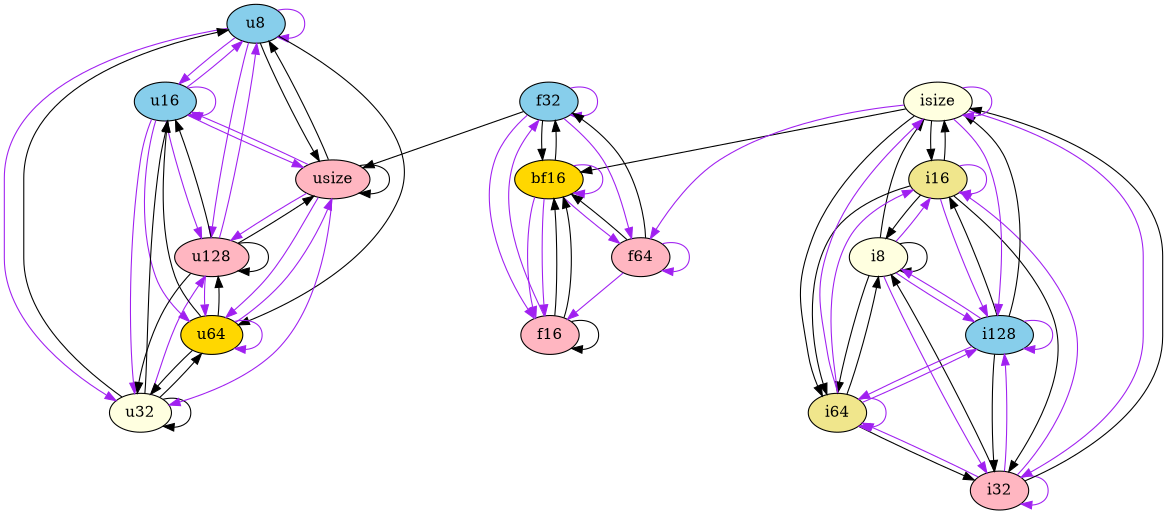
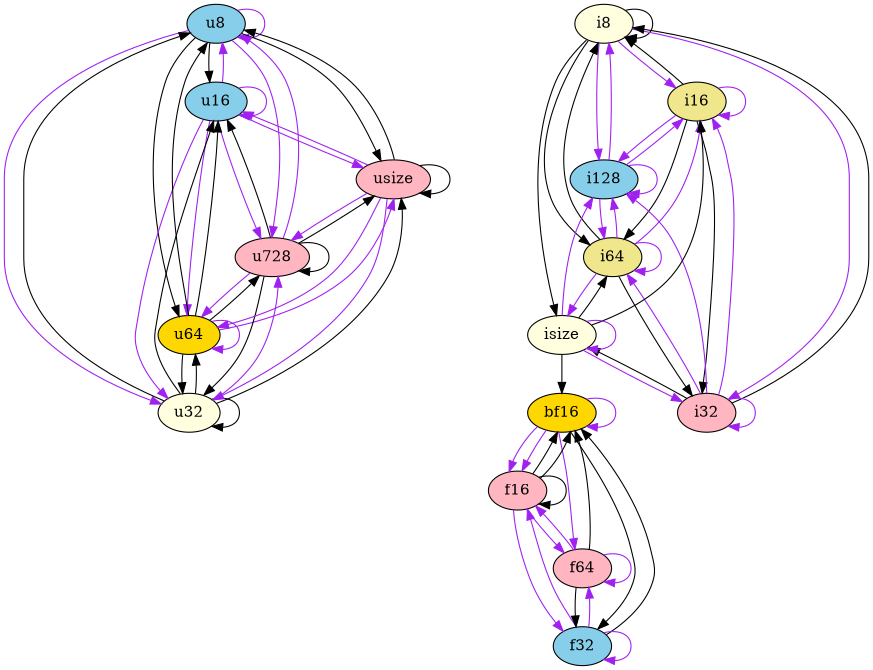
  digraph {
    node [fillcolor=lightpink style=filled]
    edge [color=purple]
    u8 [fillcolor=skyblue]
    u16 [fillcolor=skyblue]
    u32 [fillcolor=lightyellow]
    u64 [fillcolor=gold]
-   u128
+   u128 [label=u728]
    usize
    i8 [fillcolor=lightyellow]
    i16 [fillcolor=khaki]
    i32
    i64 [fillcolor=khaki]
    i128 [fillcolor=skyblue]
    isize [fillcolor=lightyellow]
    bf16 [fillcolor=gold]
    f16
    f32 [fillcolor=skyblue]
    f64
    u8 -> u8
-   u8 -> u16
+   u8 -> u16 [color=black]
    u8 -> u32
    u8 -> u64 [color=black]
    u8 -> u128
    u8 -> usize [color=black]
    u16 -> u8
    u16 -> u16
    u16 -> u32
    u16 -> u64
    u16 -> u128
    u16 -> usize
    u32 -> u8 [color=black]
    u32 -> u16 [color=black]
    u32 -> u32 [color=black]
    u32 -> u64 [color=black]
    u32 -> u128
-   f32 -> usize [color=black]
+   u32 -> usize [color=black]
+   u64 -> u8 [color=black]
    u64 -> u16 [color=black]
    u64 -> u32 [color=black]
    u64 -> u64
    u64 -> u128 [color=black]
    u64 -> usize
    u128 -> u8
    u128 -> u16 [color=black]
    u128 -> u32 [color=black]
    u128 -> u64
    u128 -> u128 [color=black]
    u128 -> usize [color=black]
    usize -> u8 [color=black]
    usize -> u16
    usize -> u32
    usize -> u64
    usize -> u128
    usize -> usize [color=black]
    i8 -> i8 [color=black]
    i8 -> i16
    i8 -> i32
    i8 -> i64 [color=black]
    i8 -> i128
    i8 -> isize [color=black]
    i16 -> i8 [color=black]
    i16 -> i16
    i16 -> i32 [color=black]
    i16 -> i64 [color=black]
    i16 -> i128
-   i16 -> isize [color=black]
    i32 -> i8 [color=black]
    i32 -> i16
    i32 -> i32
    i32 -> i64
    i32 -> i128
    i32 -> isize [color=black]
    i64 -> i8 [color=black]
    i64 -> i16
    i64 -> i32 [color=black]
    i64 -> i64
    i64 -> i128
    i64 -> isize
    i128 -> i8
-   i128 -> i16 [color=black]
-   i128 -> i32 [color=black]
+   i128 -> i16
    i128 -> i64
    i128 -> i128
-   i128 -> isize [color=black]
    isize -> i16 [color=black]
    isize -> i32
    isize -> i64 [color=black]
    isize -> i128
    isize -> isize
    isize -> bf16 [color=black]
    bf16 -> bf16
    bf16 -> f16
    bf16 -> f16
    bf16 -> f32 [color=black]
    bf16 -> f64
    f16 -> bf16 [color=black]
    f16 -> bf16 [color=black]
    f16 -> f16 [color=black]
    f16 -> f32
-   isize -> f64
+   f16 -> f64
    f32 -> bf16 [color=black]
    f32 -> f16
    f32 -> f32
    f32 -> f64
    f64 -> bf16 [color=black]
    f64 -> f16
    f64 -> f32 [color=black]
    f64 -> f64
  }
